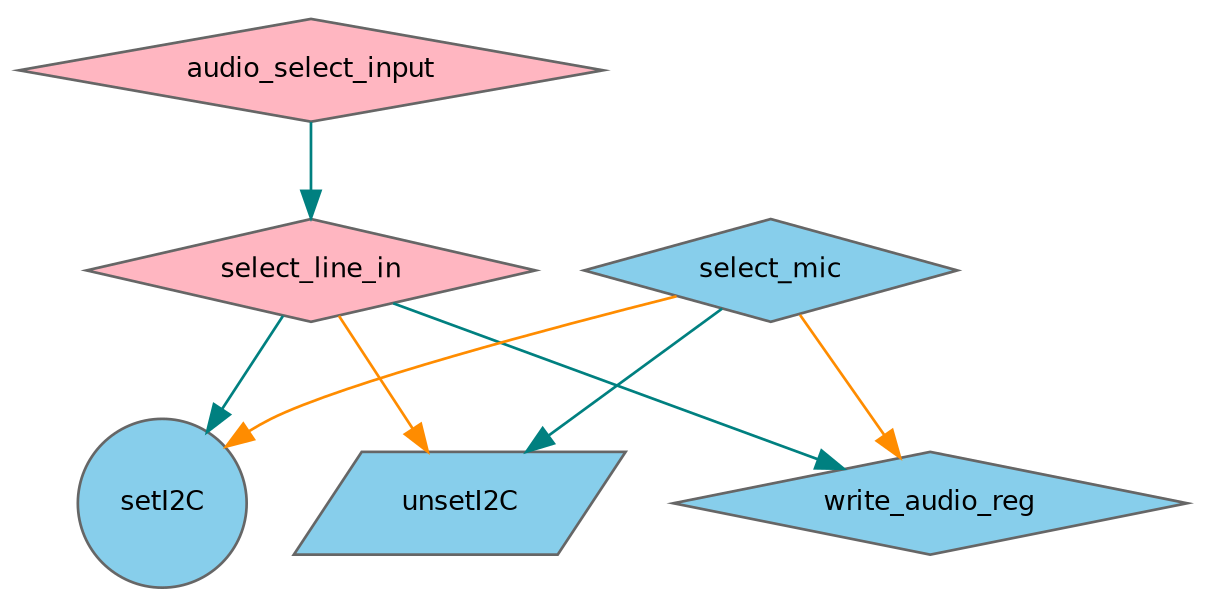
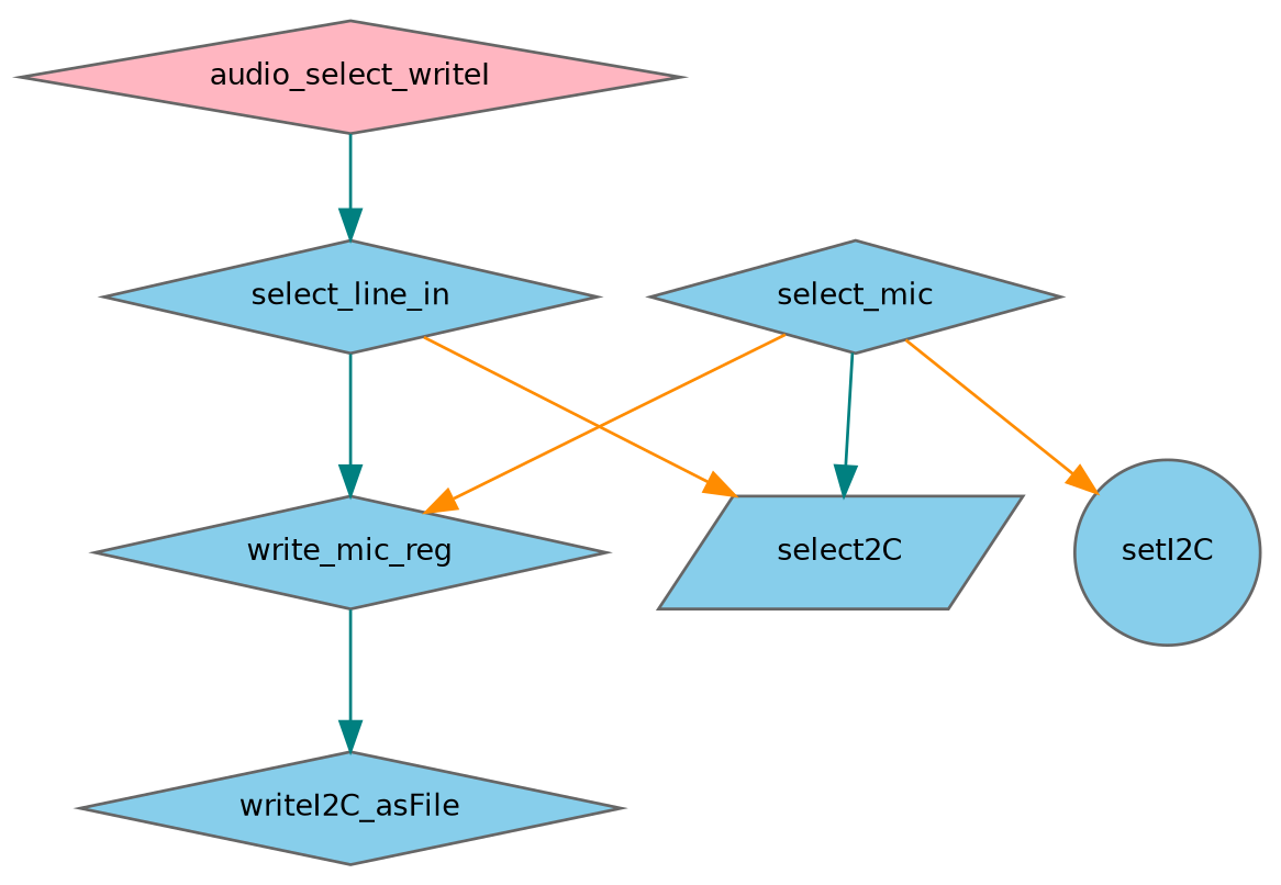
  digraph {
    rankdir=TB
    node [color=grey40 fillcolor=skyblue fontname=Helvetica fontsize=10 shape=diamond style=filled]
    edge [color=teal fontname=Helvetica fontsize=10 labelfontname=Helvetica labelfontsize=10 style=solid]
-   n1 [color=gray40 fillcolor=lightpink fontcolor=black height=0.2 label=audio_select_input width=0.4]
-   n2 [fillcolor=lightpink height=0.2 label=select_line_in width=0.4]
+   n1 [color=gray40 fillcolor=lightpink fontcolor=black height=0.2 label=audio_select_writeI width=0.4]
+   n2 [height=0.2 label=select_line_in width=0.4]
    n3 [height=0.2 label=setI2C shape=circle width=0.4]
-   n4 [height=0.2 label=unsetI2C shape=parallelogram width=0.4]
-   n5 [height=0.2 label=write_audio_reg width=0.4]
+   n4 [height=0.2 label=select2C shape=parallelogram width=0.4]
+   n5 [height=0.2 label=write_mic_reg width=0.4]
    n6 [height=0.2 label=select_mic width=0.4]
+   n7 [height=0.2 label=writeI2C_asFile width=0.4]
    n1 -> n2
-   n2 -> n3
    n2 -> n4 [color=darkorange]
    n2 -> n5
+   n5 -> n7
    n6 -> n3 [color=darkorange]
    n6 -> n4
    n6 -> n5 [color=darkorange]
  }
